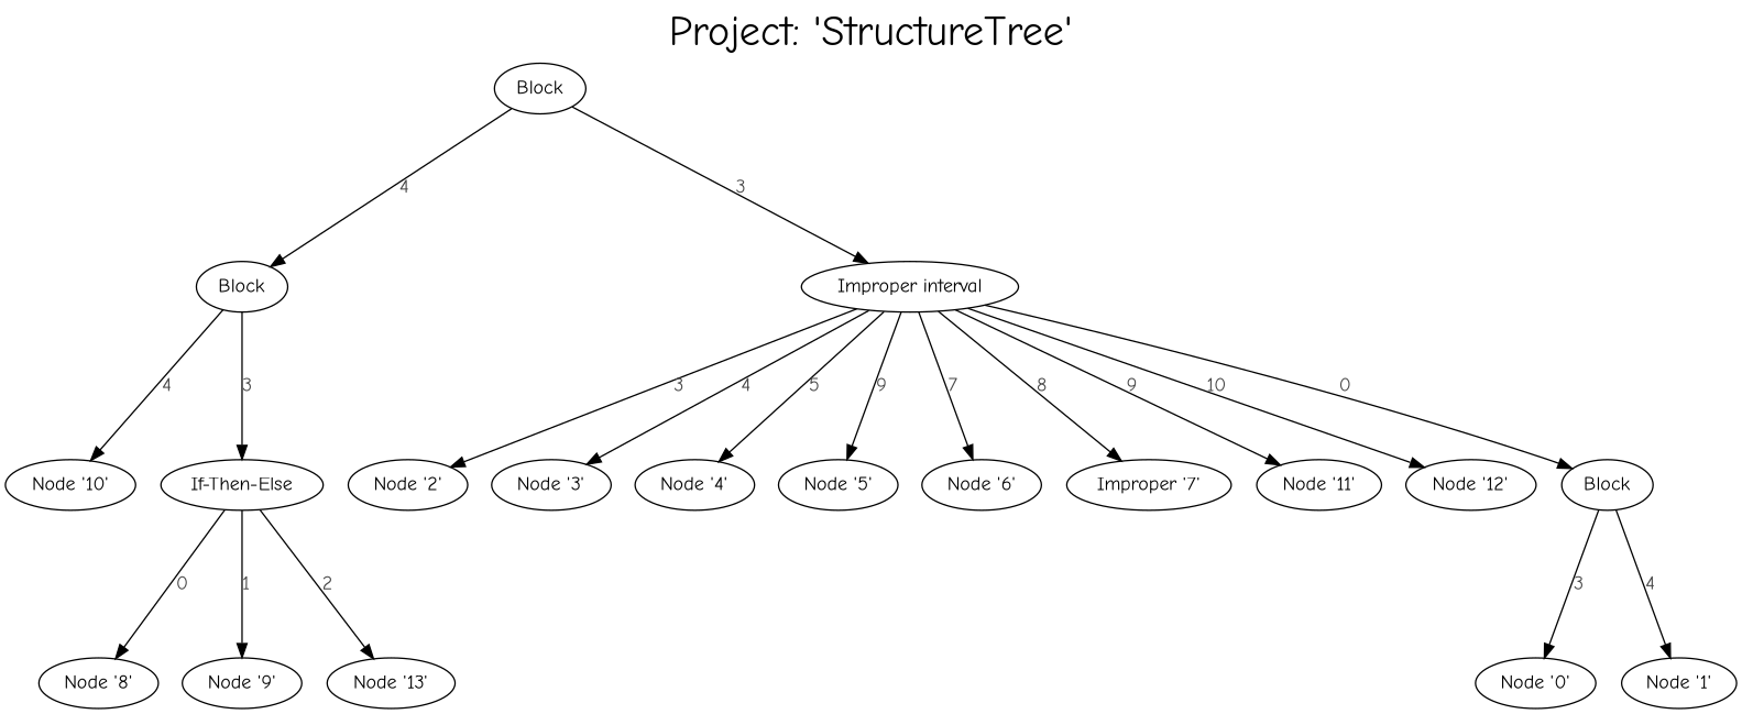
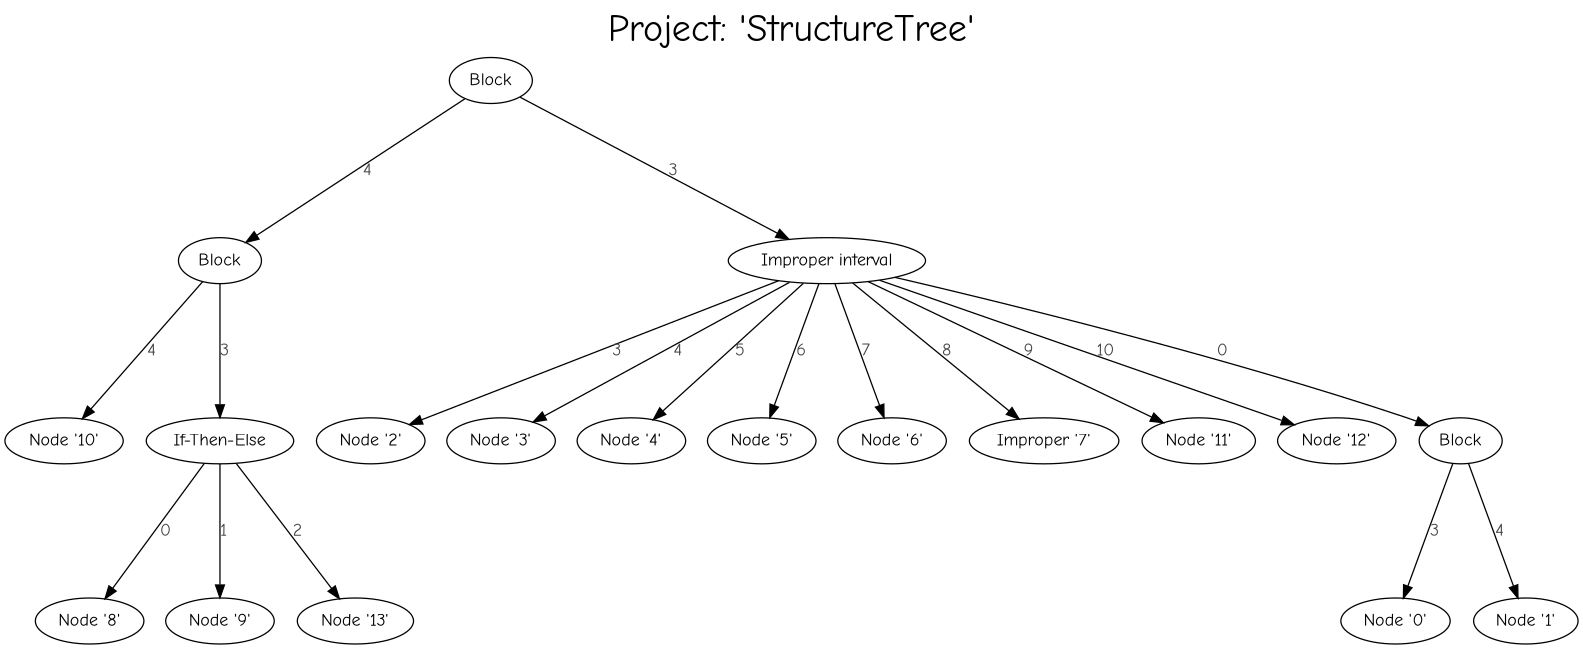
  digraph {
    bgcolor=white
    compound=true
    fontname="Comic Neue"
    fontsize=30
    label="Project: 'StructureTree'"
    labelloc=t
    ranksep=1.25
    node [fillcolor=white fontname="Comic Neue" penwidth=1 style=filled]
    edge [fontcolor=grey28 fontname="Comic Neue" fontsize=14 penwidth=1]
    n1 [label="Node '0'"]
    n2 [label="Node '1'"]
    n3 [label="Node '2'"]
    n4 [label="Node '3'"]
    n5 [label="Node '4'"]
    n6 [label="Node '5'"]
    n7 [label="Node '6'"]
    n8 [label="Improper '7'"]
    n9 [label="Node '8'"]
    n10 [label="Node '9'"]
    n11 [label="Node '10'"]
    n12 [label="Node '11'"]
    n13 [label="Node '12'"]
    n14 [label="Node '13'"]
    n15 [label="If-Then-Else"]
    n16 [label=Block]
    n17 [label=Block]
    n18 [label="Improper interval"]
    n19 [label=Block]
    n15 -> n9 [label=0]
    n15 -> n10 [label=1]
    n15 -> n14 [label=2]
    n16 -> n1 [label=3]
    n16 -> n2 [label=4]
    n17 -> n11 [label=4]
    n17 -> n15 [label=3]
    n18 -> n3 [label=3]
    n18 -> n4 [label=4]
    n18 -> n5 [label=5]
-   n18 -> n6 [label=9]
+   n18 -> n6 [label=6]
    n18 -> n7 [label=7]
    n18 -> n8 [label=8]
    n18 -> n12 [label=9]
    n18 -> n13 [label=10]
    n18 -> n16 [label=0]
    n19 -> n17 [label=4]
    n19 -> n18 [label=3]
  }
